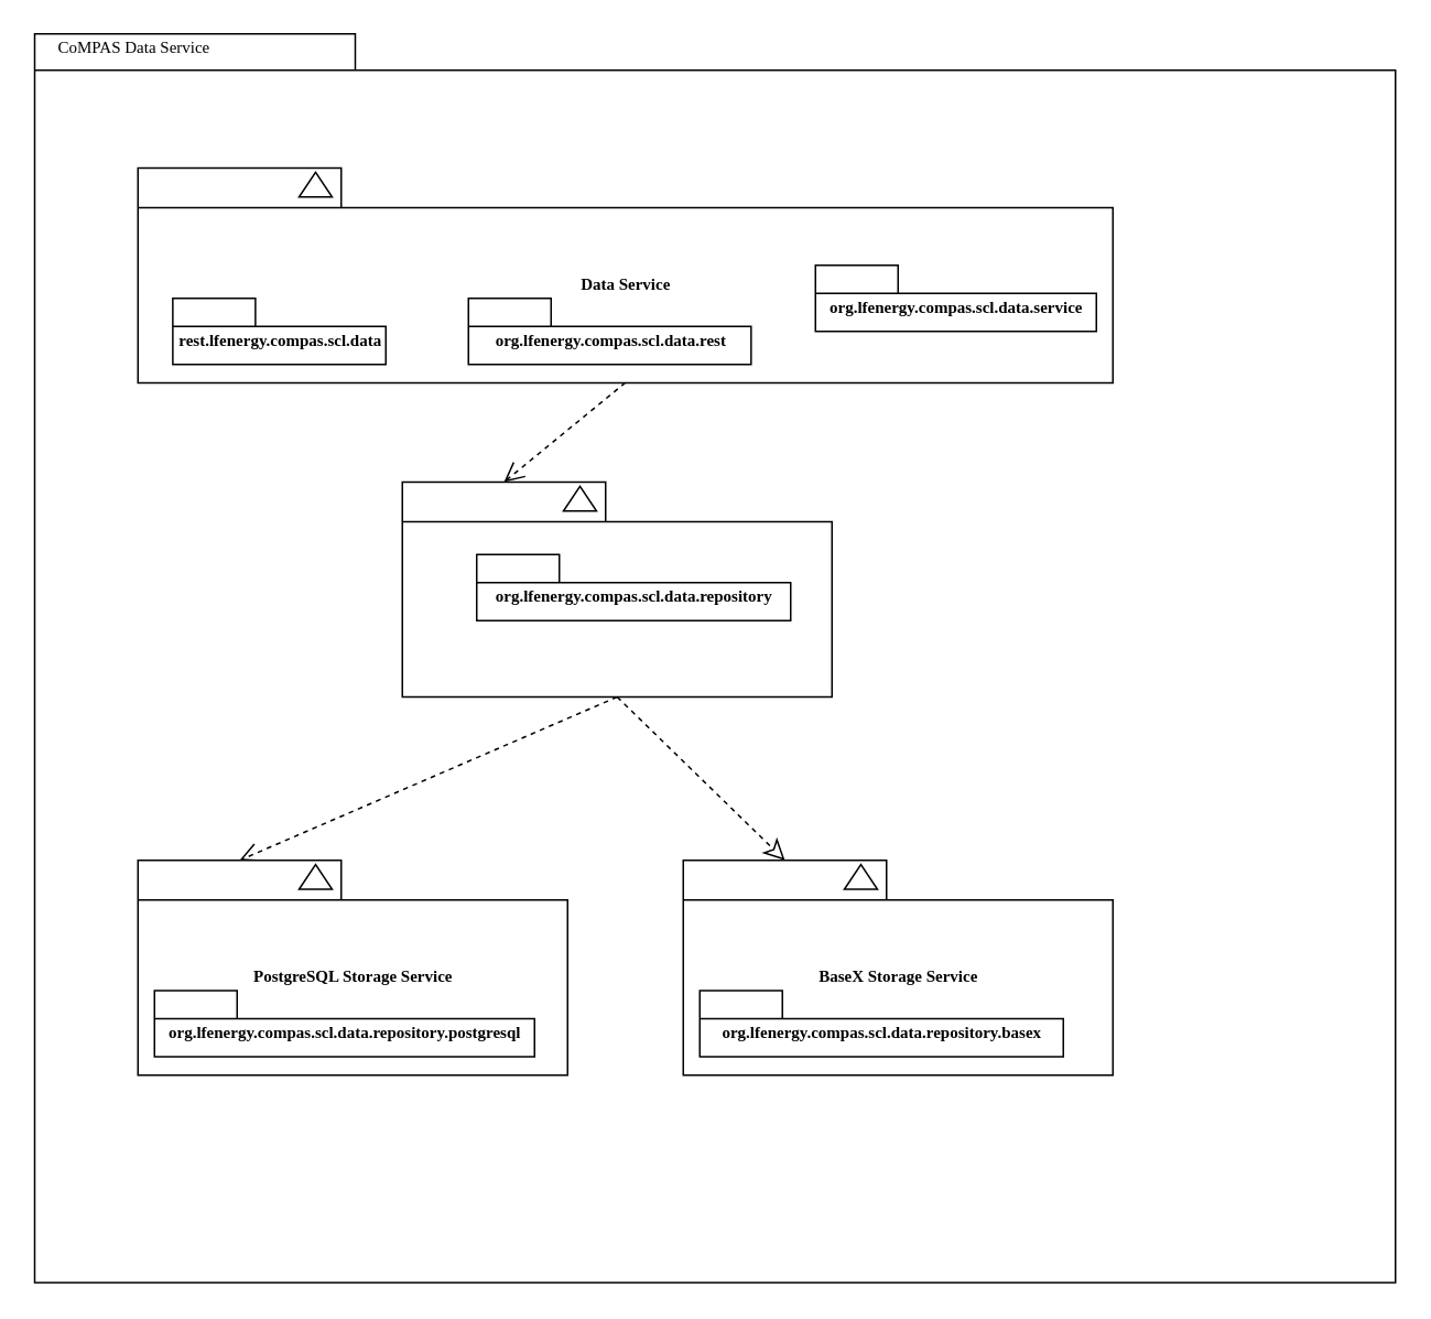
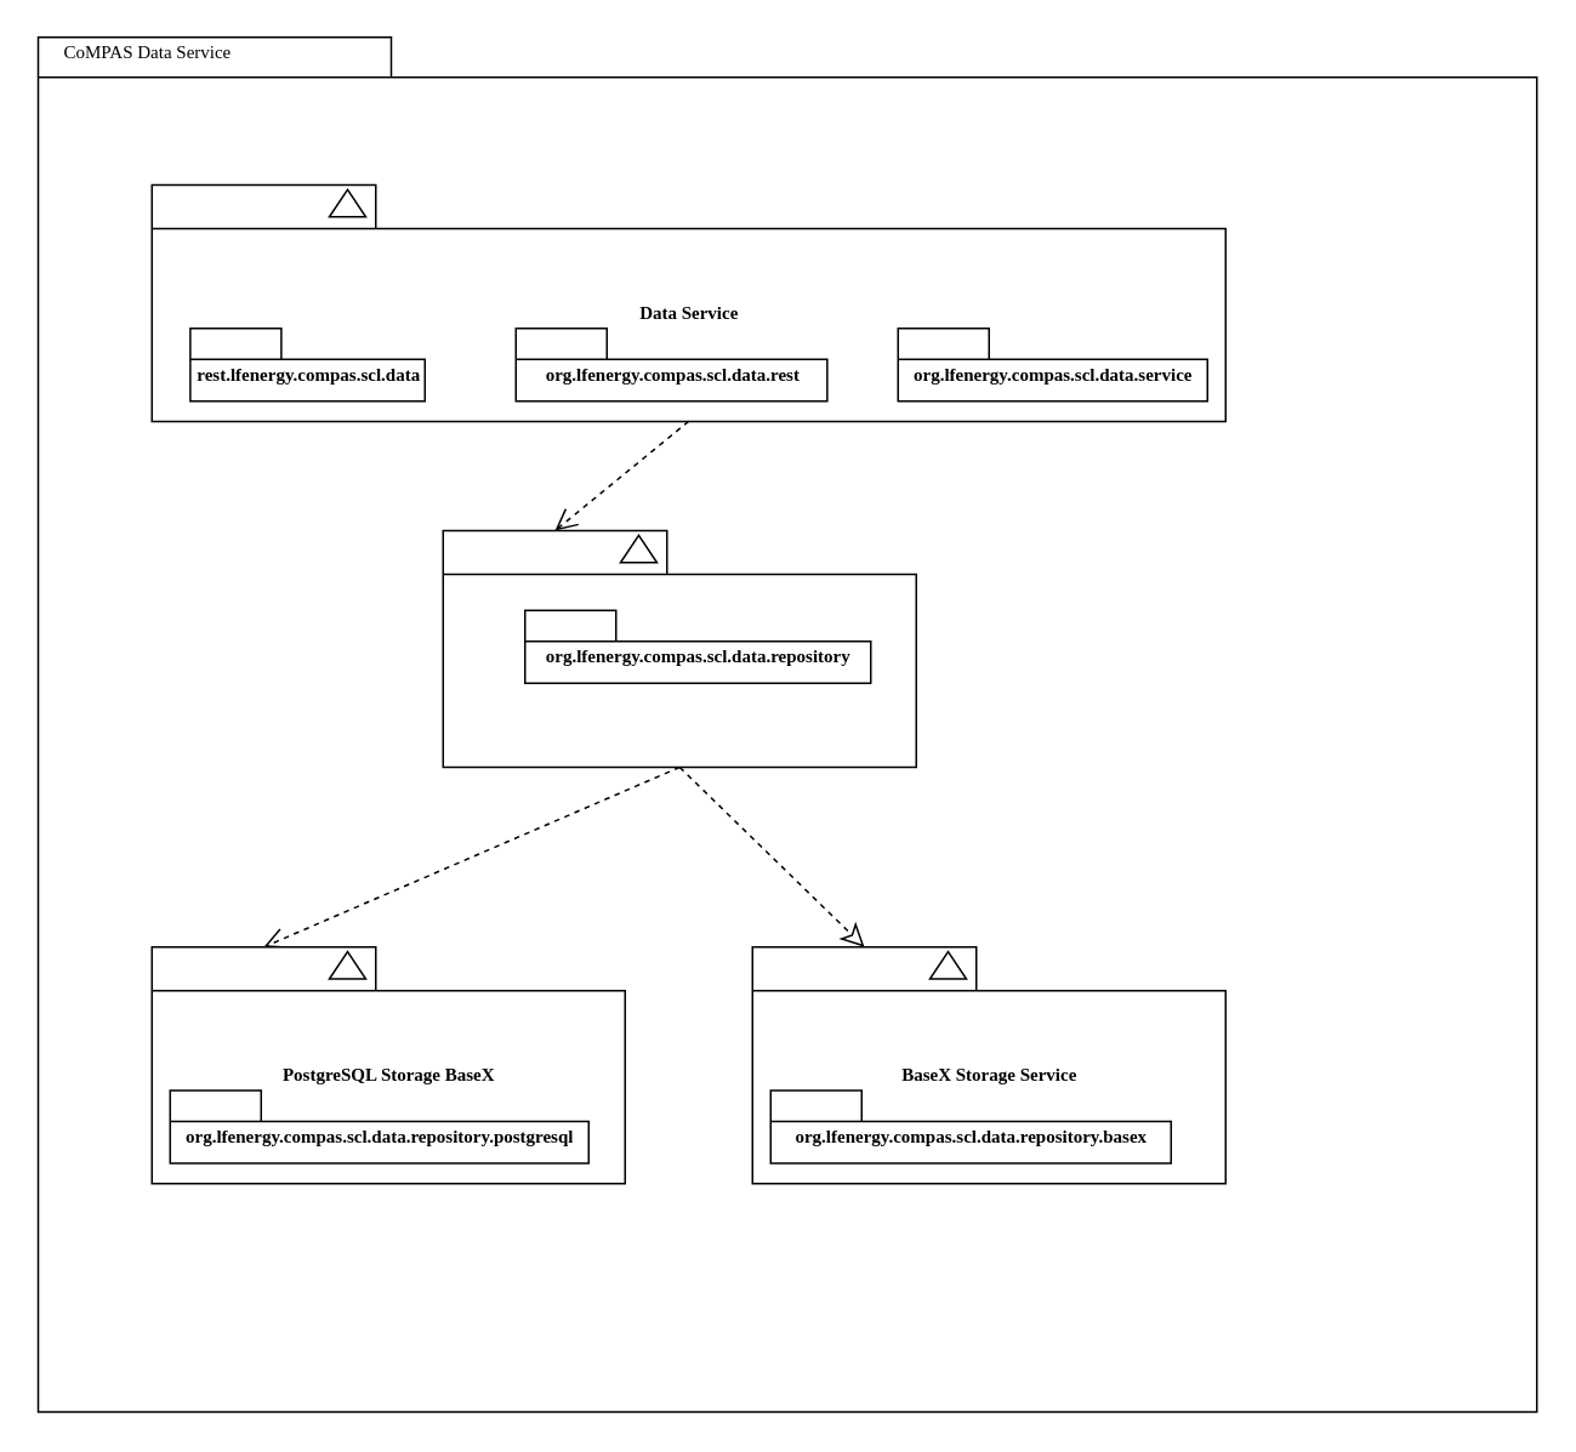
  <mxCell id="0" />
  <mxCell id="1" parent="0" />
  <mxCell id="2" value="" style="shape=folder;fontStyle=1;spacingTop=10;tabWidth=194;tabHeight=22;tabPosition=left;html=1;rounded=0;shadow=0;comic=0;labelBackgroundColor=none;strokeWidth=1;fillColor=none;fontFamily=Verdana;fontSize=10;align=center;" parent="1" vertex="1"><mxGeometry x="20.5" y="20" width="823.5" height="755.5" as="geometry" /></mxCell>
  <mxCell id="3" value="" style="group" parent="1" vertex="1" connectable="0"><mxGeometry x="83" y="100" width="590" height="130" as="geometry" /></mxCell>
  <mxCell id="4" value="Data Service" style="shape=folder;fontStyle=1;spacingTop=10;tabWidth=123;tabHeight=24;tabPosition=left;html=1;rounded=0;shadow=0;comic=0;labelBackgroundColor=none;strokeWidth=1;fontFamily=Verdana;fontSize=10;align=center;" parent="3" vertex="1"><mxGeometry y="1.182" width="590" height="130" as="geometry" /></mxCell>
  <mxCell id="5" value="rest.lfenergy.compas.scl.data" style="shape=folder;fontStyle=1;spacingTop=10;tabWidth=50;tabHeight=17;tabPosition=left;html=1;rounded=0;shadow=0;comic=0;labelBackgroundColor=none;strokeWidth=1;fontFamily=Verdana;fontSize=10;align=center;" parent="3" vertex="1"><mxGeometry x="21.08" y="80" width="128.92" height="40" as="geometry" /></mxCell>
  <mxCell id="6" value="org.lfenergy.compas.scl.data.rest" style="shape=folder;fontStyle=1;spacingTop=10;tabWidth=50;tabHeight=17;tabPosition=left;html=1;rounded=0;shadow=0;comic=0;labelBackgroundColor=none;strokeWidth=1;fontFamily=Verdana;fontSize=10;align=center;" parent="3" vertex="1"><mxGeometry x="200" y="80" width="171.06" height="40" as="geometry" /></mxCell>
- <mxCell id="7" value="org.lfenergy.compas.scl.data.service" style="shape=folder;fontStyle=1;spacingTop=10;tabWidth=50;tabHeight=17;tabPosition=left;html=1;rounded=0;shadow=0;comic=0;labelBackgroundColor=none;strokeWidth=1;fontFamily=Verdana;fontSize=10;align=center;" parent="3" vertex="1"><mxGeometry x="410" y="60" width="170" height="40" as="geometry" /></mxCell>
+ <mxCell id="7" value="org.lfenergy.compas.scl.data.service" style="shape=folder;fontStyle=1;spacingTop=10;tabWidth=50;tabHeight=17;tabPosition=left;html=1;rounded=0;shadow=0;comic=0;labelBackgroundColor=none;strokeWidth=1;fontFamily=Verdana;fontSize=10;align=center;" parent="3" vertex="1"><mxGeometry x="410" y="80" width="170" height="40" as="geometry" /></mxCell>
  <mxCell id="8" value="" style="triangle;whiteSpace=wrap;html=1;rounded=0;shadow=0;comic=0;labelBackgroundColor=none;strokeColor=#000000;strokeWidth=1;fillColor=#ffffff;fontFamily=Verdana;fontSize=10;fontColor=#000000;align=center;rotation=-90;" parent="3" vertex="1"><mxGeometry x="100" y="1.18" width="15" height="20" as="geometry" /></mxCell>
  <mxCell id="9" style="rounded=0;html=1;dashed=1;labelBackgroundColor=none;startFill=0;endArrow=open;endFill=0;endSize=10;fontFamily=Verdana;fontSize=10;exitX=0.5;exitY=1;exitDx=0;exitDy=0;exitPerimeter=0;entryX=0;entryY=0;entryDx=61.5;entryDy=0;entryPerimeter=0;" parent="1" source="21" target="12" edge="1"><mxGeometry relative="1" as="geometry"><mxPoint x="378" y="430.002" as="sourcePoint" /><mxPoint x="268.874" y="613.87" as="targetPoint" /></mxGeometry></mxCell>
  <mxCell id="10" value="CoMPAS Data Service" style="text;html=1;align=left;verticalAlign=top;spacingTop=-4;fontSize=10;fontFamily=Verdana" parent="1" vertex="1"><mxGeometry x="33" y="20" width="130" height="20" as="geometry" /></mxCell>
  <mxCell id="11" value="" style="group" parent="1" vertex="1" connectable="0"><mxGeometry x="83" y="518.82" width="260" height="130" as="geometry" /></mxCell>
- <mxCell id="12" value="PostgreSQL Storage Service" style="shape=folder;fontStyle=1;spacingTop=10;tabWidth=123;tabHeight=24;tabPosition=left;html=1;rounded=0;shadow=0;comic=0;labelBackgroundColor=none;strokeWidth=1;fontFamily=Verdana;fontSize=10;align=center;" parent="11" vertex="1"><mxGeometry y="1.182" width="260" height="130" as="geometry" /></mxCell>
+ <mxCell id="12" value="PostgreSQL Storage BaseX" style="shape=folder;fontStyle=1;spacingTop=10;tabWidth=123;tabHeight=24;tabPosition=left;html=1;rounded=0;shadow=0;comic=0;labelBackgroundColor=none;strokeWidth=1;fontFamily=Verdana;fontSize=10;align=center;" parent="11" vertex="1"><mxGeometry y="1.182" width="260" height="130" as="geometry" /></mxCell>
  <mxCell id="13" value="" style="triangle;whiteSpace=wrap;html=1;rounded=0;shadow=0;comic=0;labelBackgroundColor=none;strokeColor=#000000;strokeWidth=1;fillColor=#ffffff;fontFamily=Verdana;fontSize=10;fontColor=#000000;align=center;rotation=-90;" parent="11" vertex="1"><mxGeometry x="100" y="1.18" width="15" height="20" as="geometry" /></mxCell>
  <mxCell id="14" value="org.lfenergy.compas.scl.data.repository.postgresql" style="shape=folder;fontStyle=1;spacingTop=10;tabWidth=50;tabHeight=17;tabPosition=left;html=1;rounded=0;shadow=0;comic=0;labelBackgroundColor=none;strokeWidth=1;fontFamily=Verdana;fontSize=10;align=center;" parent="11" vertex="1"><mxGeometry x="10" y="80" width="230" height="40" as="geometry" /></mxCell>
  <mxCell id="15" value="" style="group" parent="1" vertex="1" connectable="0"><mxGeometry x="413" y="518.82" width="260" height="130" as="geometry" /></mxCell>
  <mxCell id="16" value="BaseX Storage Service" style="shape=folder;fontStyle=1;spacingTop=10;tabWidth=123;tabHeight=24;tabPosition=left;html=1;rounded=0;shadow=0;comic=0;labelBackgroundColor=none;strokeWidth=1;fontFamily=Verdana;fontSize=10;align=center;" parent="15" vertex="1"><mxGeometry y="1.182" width="260" height="130" as="geometry" /></mxCell>
  <mxCell id="17" value="" style="triangle;whiteSpace=wrap;html=1;rounded=0;shadow=0;comic=0;labelBackgroundColor=none;strokeColor=#000000;strokeWidth=1;fillColor=#ffffff;fontFamily=Verdana;fontSize=10;fontColor=#000000;align=center;rotation=-90;" parent="15" vertex="1"><mxGeometry x="100" y="1.18" width="15" height="20" as="geometry" /></mxCell>
  <mxCell id="18" value="org.lfenergy.compas.scl.data.repository.basex" style="shape=folder;fontStyle=1;spacingTop=10;tabWidth=50;tabHeight=17;tabPosition=left;html=1;rounded=0;shadow=0;comic=0;labelBackgroundColor=none;strokeWidth=1;fontFamily=Verdana;fontSize=10;align=center;" parent="15" vertex="1"><mxGeometry x="10" y="80" width="220" height="40" as="geometry" /></mxCell>
  <mxCell id="19" style="rounded=0;html=1;dashed=1;labelBackgroundColor=none;startFill=0;endArrow=classic;endFill=0;endSize=10;fontFamily=Verdana;fontSize=10;exitX=0.5;exitY=1;exitDx=0;exitDy=0;exitPerimeter=0;entryX=0;entryY=0;entryDx=61.5;entryDy=0;entryPerimeter=0;" parent="1" source="21" target="16" edge="1"><mxGeometry relative="1" as="geometry"><mxPoint x="378" y="430.002" as="sourcePoint" /><mxPoint x="154.5" y="530.002" as="targetPoint" /></mxGeometry></mxCell>
  <mxCell id="20" value="" style="group" parent="1" vertex="1" connectable="0"><mxGeometry x="243" y="290" width="260" height="130" as="geometry" /></mxCell>
  <mxCell id="21" value="Storage Service" style="shape=folder;fontStyle=1;spacingTop=10;tabWidth=123;tabHeight=24;tabPosition=left;html=1;rounded=0;shadow=0;comic=0;labelBackgroundColor=none;strokeWidth=1;fontFamily=Verdana;fontSize=10;align=center;" parent="20" vertex="1"><mxGeometry y="1.182" width="260" height="130" as="geometry" /></mxCell>
  <mxCell id="22" value="" style="triangle;whiteSpace=wrap;html=1;rounded=0;shadow=0;comic=0;labelBackgroundColor=none;strokeColor=#000000;strokeWidth=1;fillColor=#ffffff;fontFamily=Verdana;fontSize=10;fontColor=#000000;align=center;rotation=-90;" parent="20" vertex="1"><mxGeometry x="100" y="1.18" width="15" height="20" as="geometry" /></mxCell>
  <mxCell id="23" value="org.lfenergy.compas.scl.data.repository" style="shape=folder;fontStyle=1;spacingTop=10;tabWidth=50;tabHeight=17;tabPosition=left;html=1;rounded=0;shadow=0;comic=0;labelBackgroundColor=none;strokeWidth=1;fontFamily=Verdana;fontSize=10;align=center;" parent="20" vertex="1"><mxGeometry x="45" y="45" width="190" height="40" as="geometry" /></mxCell>
  <mxCell id="24" style="rounded=0;html=1;dashed=1;labelBackgroundColor=none;startFill=0;endArrow=open;endFill=0;endSize=10;fontFamily=Verdana;fontSize=10;entryX=0;entryY=0;entryDx=61.5;entryDy=0;entryPerimeter=0;" parent="1" target="21" edge="1"><mxGeometry relative="1" as="geometry"><mxPoint x="378" y="231" as="sourcePoint" /><mxPoint x="485.548" y="530.002" as="targetPoint" /></mxGeometry></mxCell>
